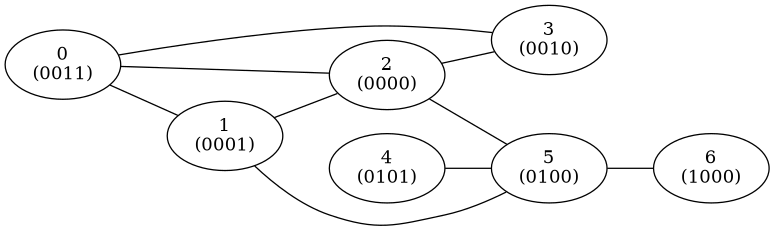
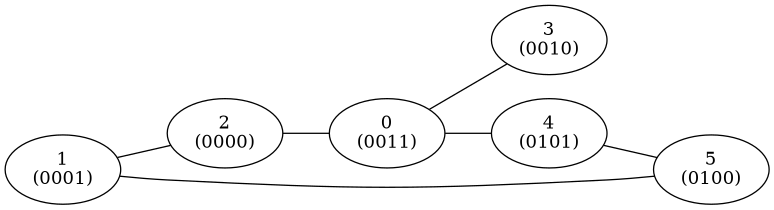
  graph {
    rankdir=LR
    "0\n(0011)"
    "1\n(0001)"
    "3\n(0010)"
    "2\n(0000)"
    "5\n(0100)"
    "4\n(0101)"
-   "6\n(1000)"
-   "0\n(0011)" -- "1\n(0001)"
+   "0\n(0011)" -- "4\n(0101)"
    "0\n(0011)" -- "3\n(0010)"
    "1\n(0001)" -- "2\n(0000)"
    "1\n(0001)" -- "5\n(0100)"
    "2\n(0000)" -- "0\n(0011)"
-   "2\n(0000)" -- "3\n(0010)"
-   "2\n(0000)" -- "5\n(0100)"
-   "5\n(0100)" -- "6\n(1000)"
    "4\n(0101)" -- "5\n(0100)"
  }
